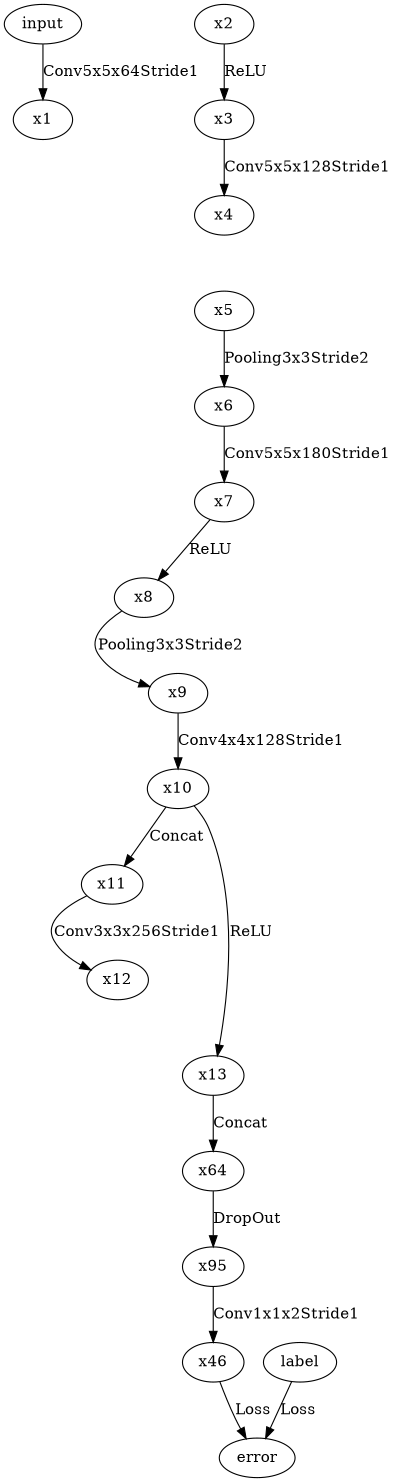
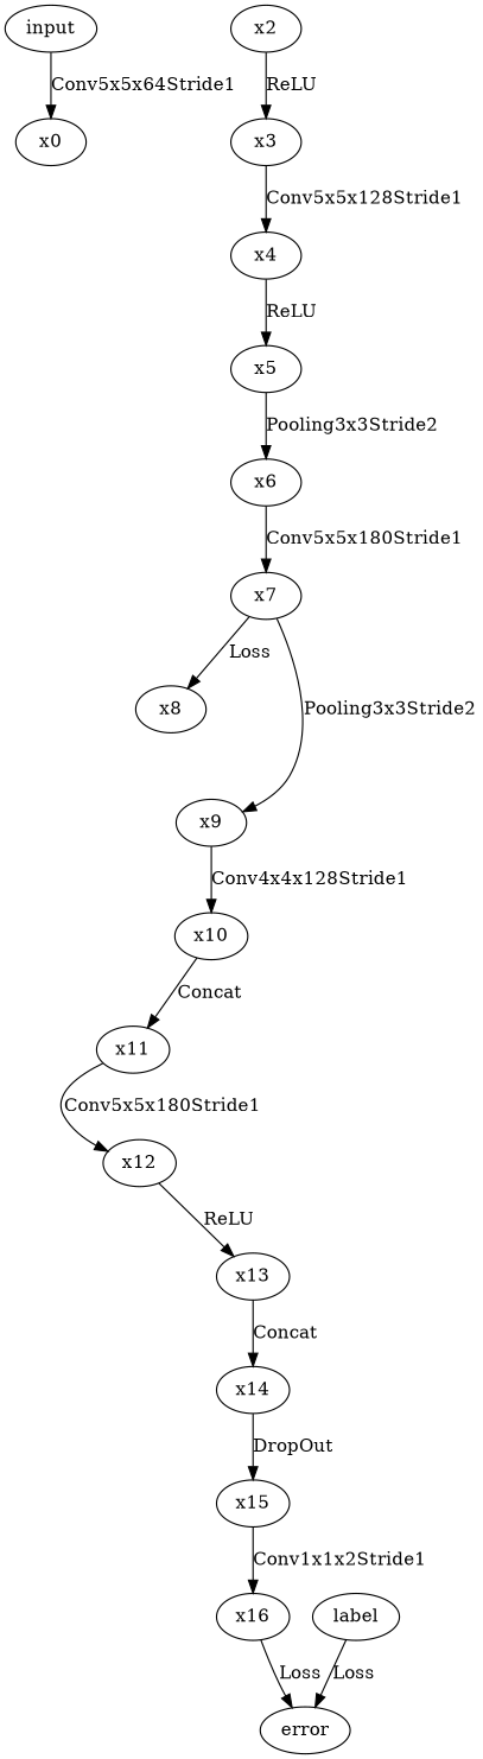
  digraph {
    rankdir=TB
    input
-   x1
+   x1 [label=x0]
    x2
    x3
    x4
    x5
    x6
    x7
    x8
    x9
    x10
    x11
    x12
    x13
-   x14 [label=x64]
-   x15 [label=x95]
-   x16 [label=x46]
+   x14
+   x15
+   x16
    error
    label
    input -> x1 [label=Conv5x5x64Stride1]
    x2 -> x3 [label=ReLU]
    x3 -> x4 [label=Conv5x5x128Stride1]
+   x4 -> x5 [label=ReLU]
    x5 -> x6 [label=Pooling3x3Stride2]
    x6 -> x7 [label=Conv5x5x180Stride1]
-   x7 -> x8 [label=ReLU]
-   x8 -> x9 [label=Pooling3x3Stride2]
+   x7 -> x8 [label=Loss]
+   x7 -> x9 [label=Pooling3x3Stride2]
    x9 -> x10 [label=Conv4x4x128Stride1]
    x10 -> x11 [label=Concat]
-   x11 -> x12 [label=Conv3x3x256Stride1]
-   x10 -> x13 [label=ReLU]
+   x11 -> x12 [label=Conv5x5x180Stride1]
+   x12 -> x13 [label=ReLU]
    x13 -> x14 [label=Concat]
    x14 -> x15 [label=DropOut]
    x15 -> x16 [label=Conv1x1x2Stride1]
    x16 -> error [label=Loss]
    label -> error [label=Loss]
  }
